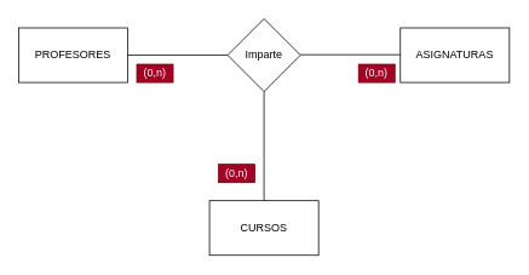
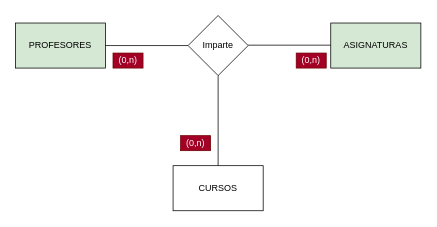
  <mxCell id="0" />
  <mxCell id="1" parent="0" />
  <mxCell id="2" value="CURSOS" style="rounded=0;whiteSpace=wrap;html=1;" vertex="1" parent="1"><mxGeometry x="230" y="220" width="120" height="60" as="geometry" /></mxCell>
- <mxCell id="3" value="ASIGNATURAS" style="rounded=0;whiteSpace=wrap;html=1;" vertex="1" parent="1"><mxGeometry x="440" y="30" width="120" height="60" as="geometry" /></mxCell>
- <mxCell id="4" value="PROFESORES" style="rounded=0;whiteSpace=wrap;html=1;" vertex="1" parent="1"><mxGeometry x="20" y="30" width="120" height="60" as="geometry" /></mxCell>
+ <mxCell id="3" value="ASIGNATURAS" style="rounded=0;whiteSpace=wrap;html=1;fillColor=#d5e8d4;" vertex="1" parent="1"><mxGeometry x="440" y="30" width="120" height="60" as="geometry" /></mxCell>
+ <mxCell id="4" value="PROFESORES" style="rounded=0;whiteSpace=wrap;html=1;fillColor=#d5e8d4;" vertex="1" parent="1"><mxGeometry x="20" y="30" width="120" height="60" as="geometry" /></mxCell>
  <mxCell id="5" value="Imparte" style="rhombus;whiteSpace=wrap;html=1;" vertex="1" parent="1"><mxGeometry x="250" y="20" width="80" height="80" as="geometry" /></mxCell>
  <mxCell id="6" value="" style="endArrow=none;html=1;rounded=0;entryX=0;entryY=0.5;entryDx=0;entryDy=0;" edge="1" parent="1" target="5"><mxGeometry width="50" height="50" relative="1" as="geometry"><mxPoint x="140" y="60" as="sourcePoint" /><mxPoint x="190" y="10" as="targetPoint" /></mxGeometry></mxCell>
  <mxCell id="7" value="" style="endArrow=none;html=1;rounded=0;entryX=0;entryY=0.5;entryDx=0;entryDy=0;" edge="1" parent="1"><mxGeometry width="50" height="50" relative="1" as="geometry"><mxPoint x="330" y="59.5" as="sourcePoint" /><mxPoint x="440" y="59.5" as="targetPoint" /></mxGeometry></mxCell>
  <mxCell id="8" value="" style="endArrow=none;html=1;rounded=0;exitX=0.5;exitY=0;exitDx=0;exitDy=0;" edge="1" parent="1" source="2"><mxGeometry width="50" height="50" relative="1" as="geometry"><mxPoint x="240" y="150" as="sourcePoint" /><mxPoint x="290" y="100" as="targetPoint" /></mxGeometry></mxCell>
  <mxCell id="9" value="(0,n)" style="rounded=0;whiteSpace=wrap;html=1;fillColor=#a20025;fontColor=#ffffff;strokeColor=#6F0000;" vertex="1" parent="1"><mxGeometry x="240" y="180" width="40" height="20" as="geometry" /></mxCell>
  <mxCell id="10" value="(0,n)" style="rounded=0;whiteSpace=wrap;html=1;fillColor=#a20025;fontColor=#ffffff;strokeColor=#6F0000;" vertex="1" parent="1"><mxGeometry x="394" y="70" width="40" height="20" as="geometry" /></mxCell>
  <mxCell id="11" value="(0,n)" style="rounded=0;whiteSpace=wrap;html=1;fillColor=#a20025;fontColor=#ffffff;strokeColor=#6F0000;" vertex="1" parent="1"><mxGeometry x="150" y="70" width="40" height="20" as="geometry" /></mxCell>
